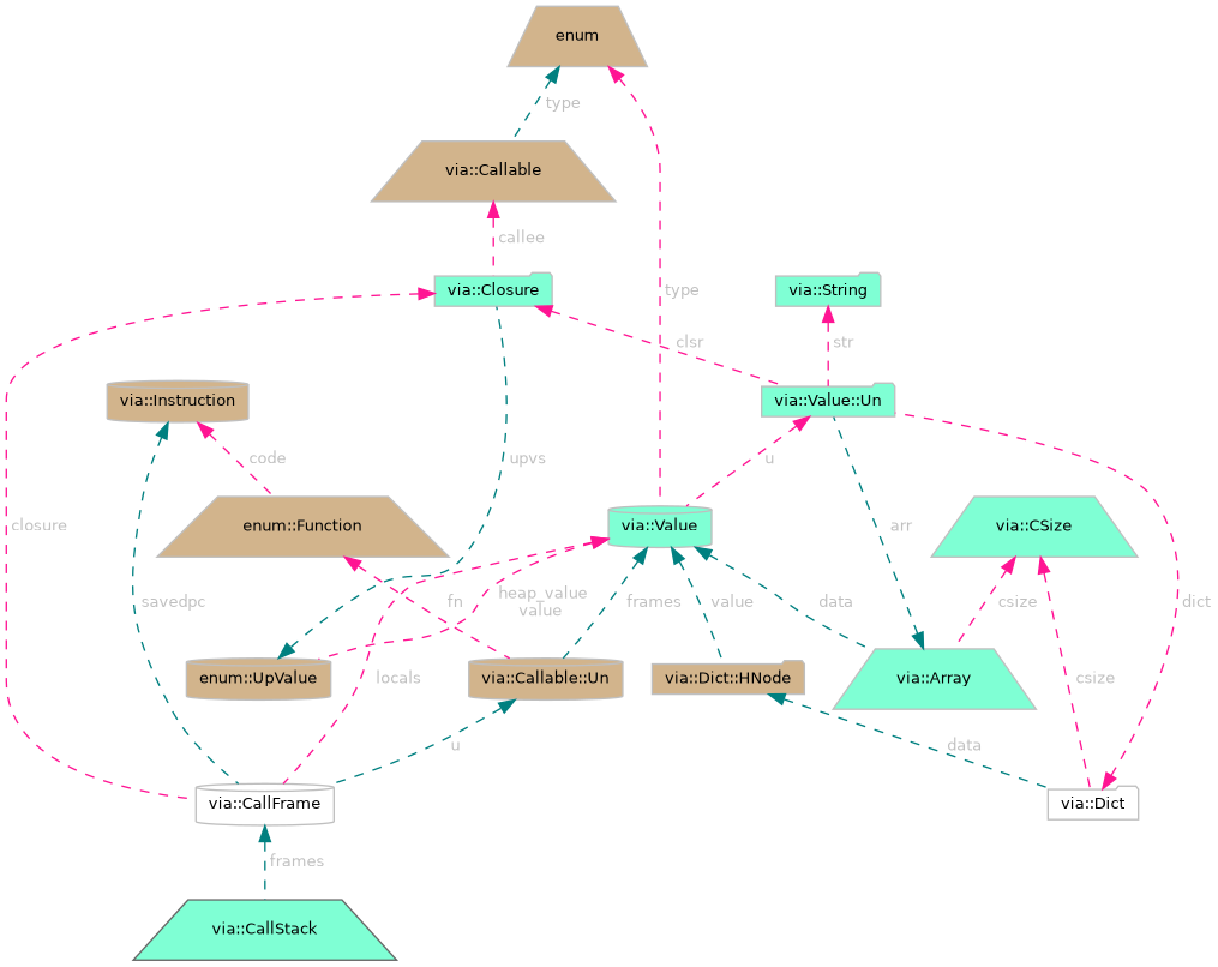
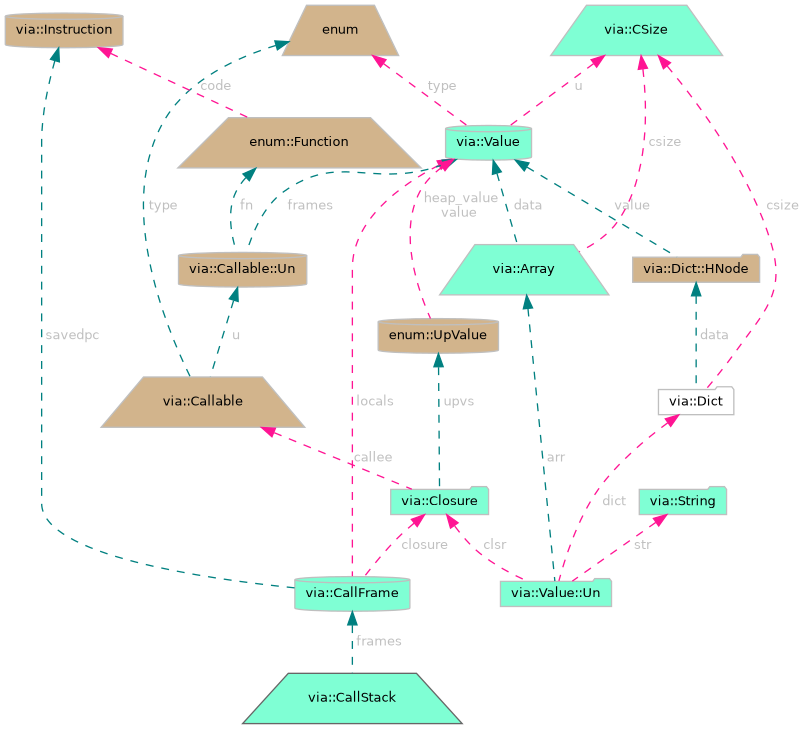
  digraph {
    node [color=grey75 fillcolor=aquamarine fontname=Helvetica fontsize=10 shape=trapezium style=filled]
    edge [color=deeppink dir=back fontcolor=grey fontname=Helvetica fontsize=10 labelfontname=Helvetica labelfontsize=10 style=dashed]
    n1 [color=gray40 fontcolor=black height=0.2 label="via::CallStack" width=0.4]
-   n2 [fillcolor=white height=0.2 label="via::CallFrame" shape=cylinder width=0.4]
+   n2 [height=0.2 label="via::CallFrame" shape=cylinder width=0.4]
    n3 [height=0.2 label="via::Closure" shape=folder width=0.4]
    n4 [height=0.2 label="via::Value::Un" shape=folder width=0.4]
    n5 [height=0.2 label="via::Value" shape=cylinder width=0.4]
    n6 [fillcolor=tan height=0.2 label="via::Callable" width=0.4]
    n7 [fillcolor=tan height=0.2 label=enum width=0.4]
    n8 [fillcolor=tan height=0.2 label="via::Callable::Un" shape=cylinder width=0.4]
    n9 [height=0.2 label="via::Array" width=0.4]
    n10 [fillcolor=tan height=0.2 label="via::Dict::HNode" shape=folder width=0.4]
    n11 [fillcolor=tan height=0.2 label="enum::UpValue" shape=cylinder width=0.4]
    n12 [fillcolor=tan height=0.2 label="enum::Function" width=0.4]
    n13 [fillcolor=tan height=0.2 label="via::Instruction" shape=cylinder width=0.4]
    n14 [fillcolor=white height=0.2 label="via::Dict" shape=folder width=0.4]
    n15 [height=0.2 label="via::String" shape=folder width=0.4]
    n16 [height=0.2 label="via::CSize" width=0.4]
    n2 -> n1 [color=teal label=" frames"]
    n3 -> n2 [label=" closure"]
    n3 -> n4 [label=" clsr"]
-   n4 -> n5 [label=" u"]
+   n16 -> n5 [label=" u"]
    n5 -> n2 [label=" locals"]
    n5 -> n8 [color=teal label=" frames"]
    n5 -> n9 [color=teal label=" data"]
    n5 -> n10 [color=teal label=" value"]
    n5 -> n11 [label=" heap_value\nvalue"]
    n6 -> n3 [label=" callee"]
    n7 -> n5 [label=" type"]
    n7 -> n6 [color=teal label=" type"]
-   n8 -> n2 [color=teal label=" u"]
+   n8 -> n6 [color=teal label=" u"]
    n9 -> n4 [color=teal label=" arr"]
    n10 -> n14 [color=teal label=" data"]
    n11 -> n3 [color=teal label=" upvs"]
-   n12 -> n8 [label=" fn"]
+   n12 -> n8 [color=teal label=" fn"]
    n13 -> n2 [color=teal label=" savedpc"]
    n13 -> n12 [label=" code"]
    n14 -> n4 [label=" dict"]
    n15 -> n4 [label=" str"]
    n16 -> n9 [label=" csize"]
    n16 -> n14 [label=" csize"]
  }
